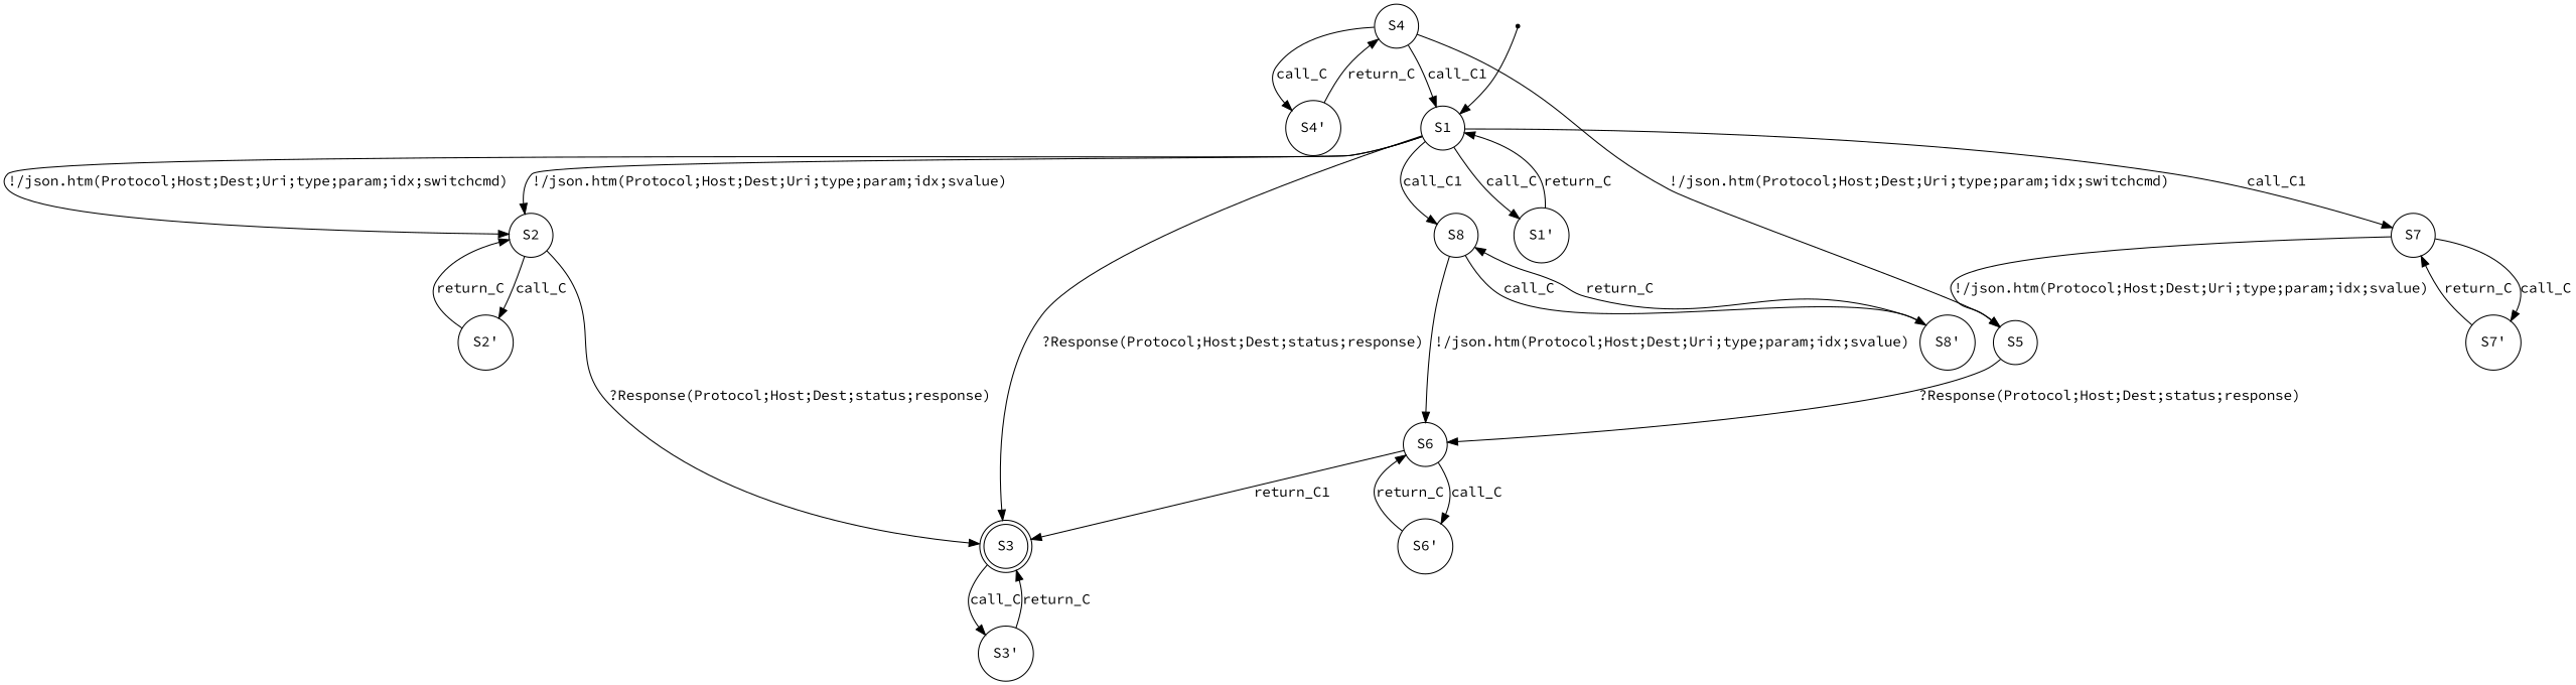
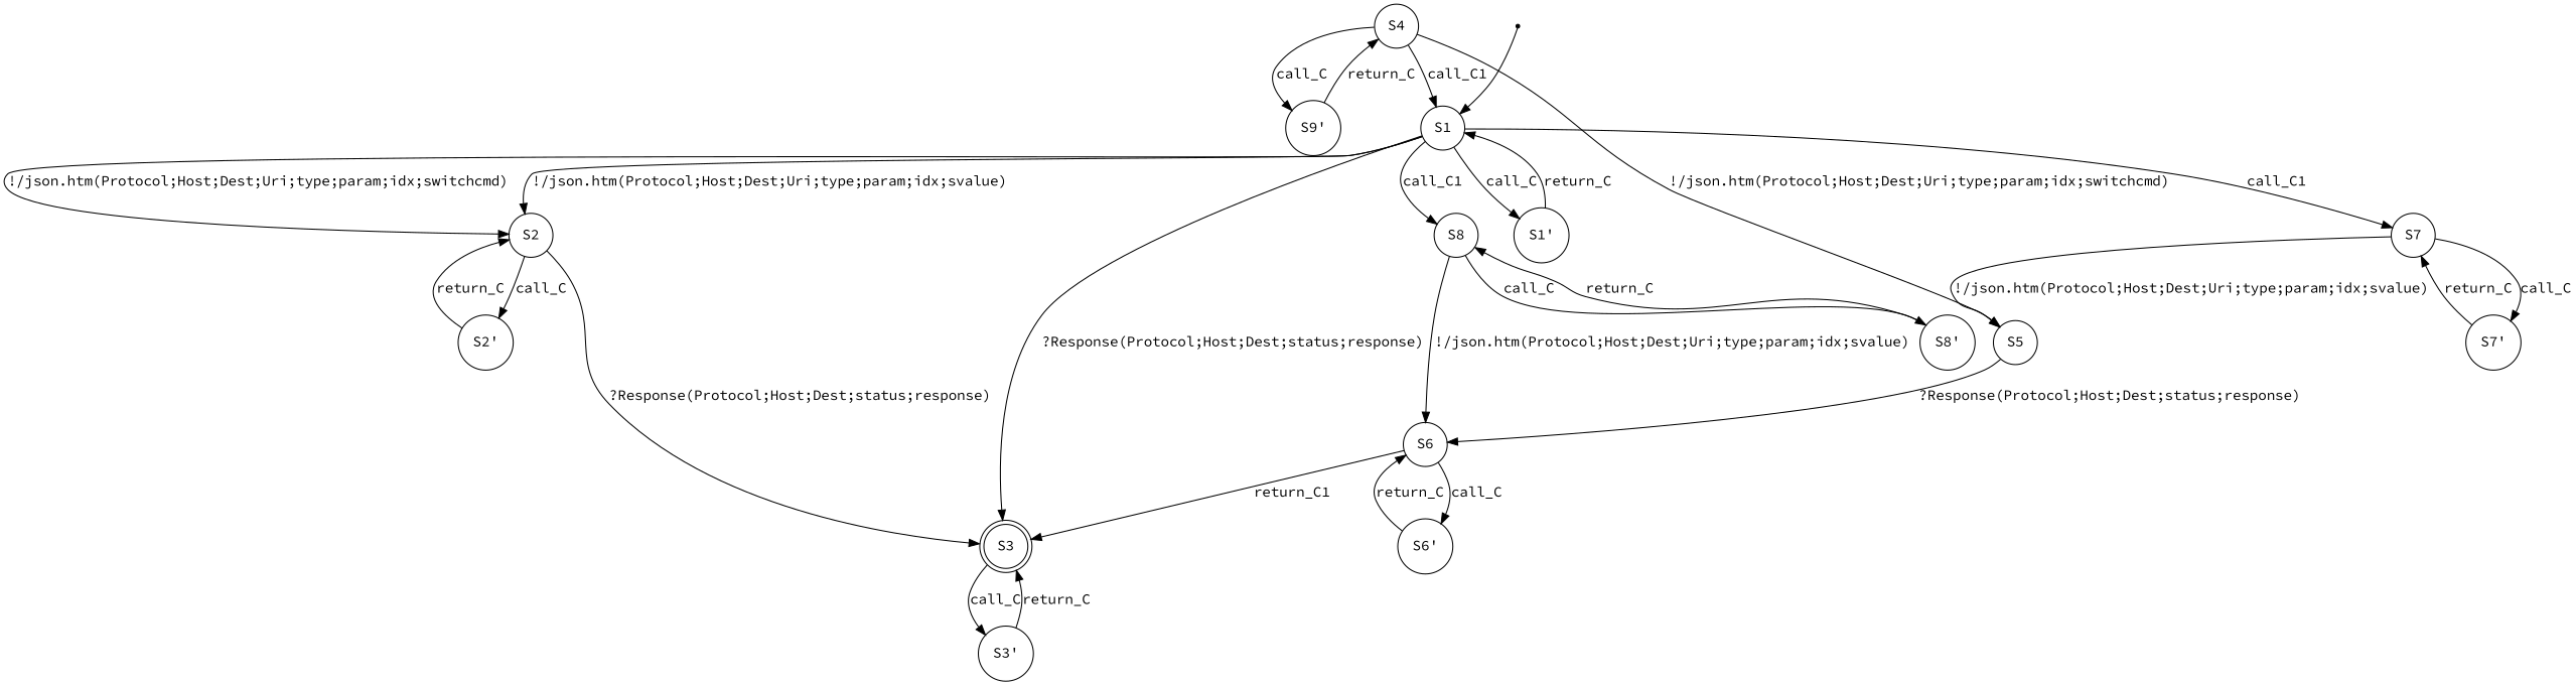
  digraph {
    fontname="Source Code Pro"
    node [fontname="Source Code Pro" shape=circle]
    edge [fontname="Source Code Pro"]
    S00 [shape=point]
    n2 [label=S1]
    n3 [label=S2]
    n4 [label=S3 shape=doublecircle]
    n5 [label=S7]
    n6 [label=S8]
    n7 [label="S1'"]
    n8 [label="S2'"]
    n9 [label="S3'"]
    n10 [label=S4]
    n11 [label=S5]
-   n12 [label="S4'"]
+   n12 [label="S9'"]
    n13 [label="S7'"]
    n14 [label=S6]
    n15 [label="S8'"]
    n16 [label="S6'"]
    S00 -> n2
    n2 -> n3 [label="!/json.htm(Protocol;Host;Dest;Uri;type;param;idx;switchcmd)"]
    n2 -> n3 [label="!/json.htm(Protocol;Host;Dest;Uri;type;param;idx;svalue)"]
    n2 -> n4 [label="?Response(Protocol;Host;Dest;status;response)"]
    n2 -> n5 [label=call_C1]
    n2 -> n6 [label=call_C1]
    n2 -> n7 [label=call_C]
    n3 -> n4 [label="?Response(Protocol;Host;Dest;status;response)"]
    n3 -> n8 [label=call_C]
    n4 -> n9 [label=call_C]
    n5 -> n11 [label="!/json.htm(Protocol;Host;Dest;Uri;type;param;idx;svalue)"]
    n5 -> n13 [label=call_C]
    n6 -> n14 [label="!/json.htm(Protocol;Host;Dest;Uri;type;param;idx;svalue)"]
    n6 -> n15 [label=call_C]
    n7 -> n2 [label=return_C]
    n8 -> n3 [label=return_C]
    n9 -> n4 [label=return_C]
    n10 -> n2 [label=call_C1]
    n10 -> n11 [label="!/json.htm(Protocol;Host;Dest;Uri;type;param;idx;switchcmd)"]
    n10 -> n12 [label=call_C]
    n11 -> n14 [label="?Response(Protocol;Host;Dest;status;response)"]
    n12 -> n10 [label=return_C]
    n13 -> n5 [label=return_C]
    n14 -> n4 [label=return_C1]
    n14 -> n16 [label=call_C]
    n15 -> n6 [label=return_C]
    n16 -> n14 [label=return_C]
  }
